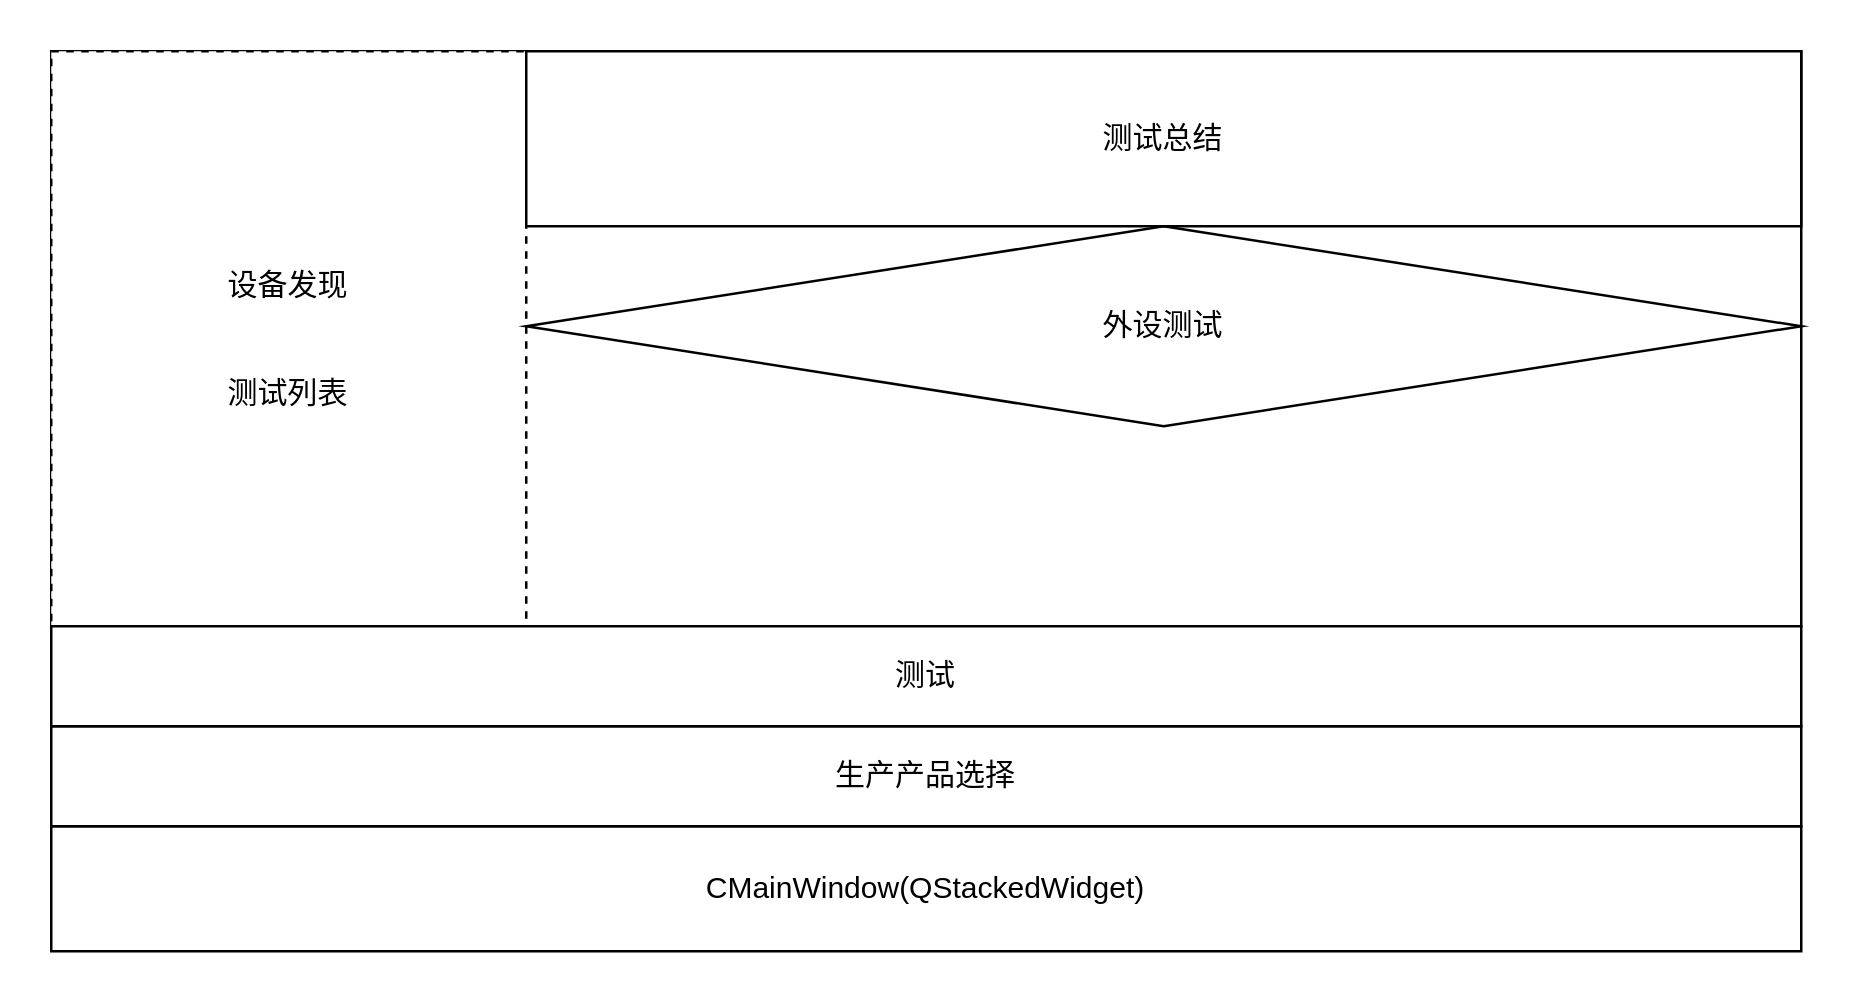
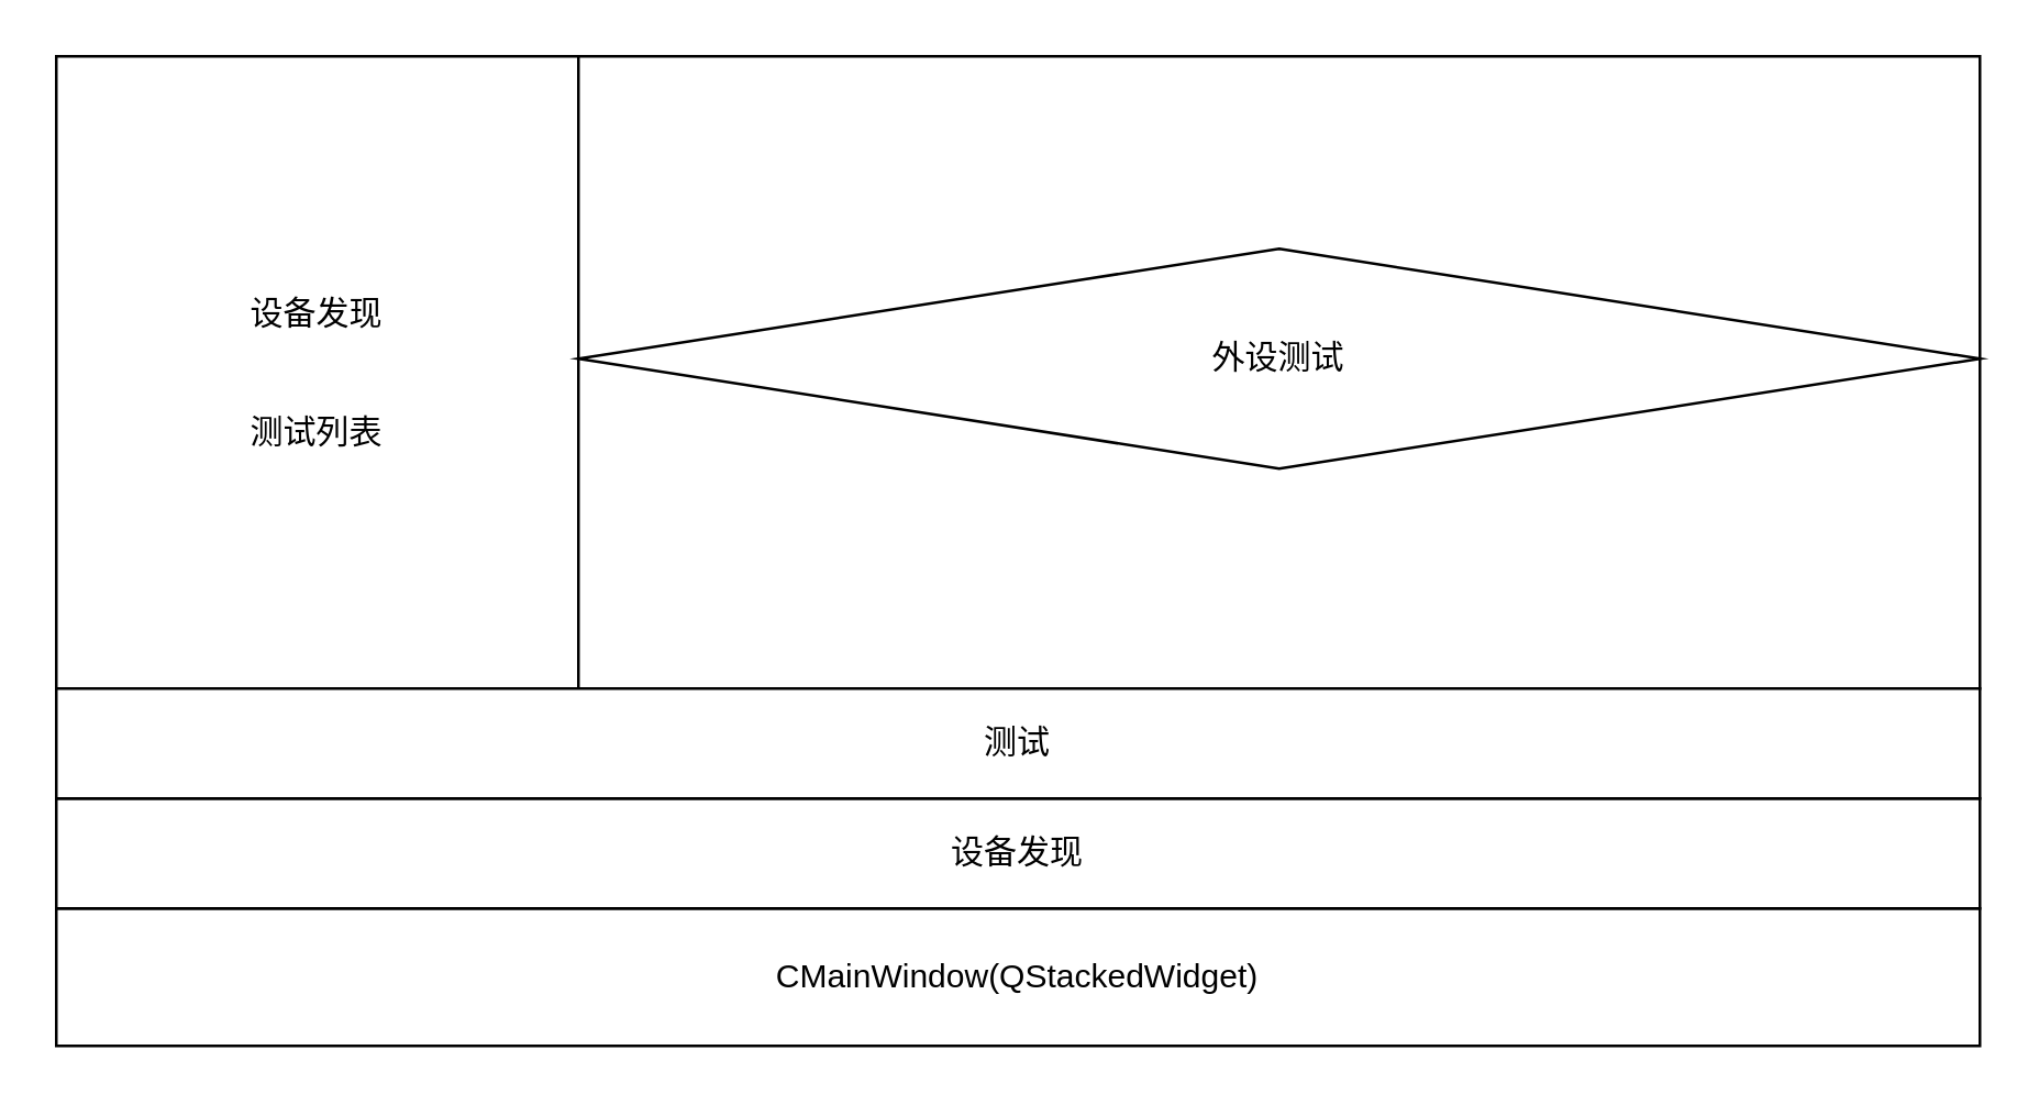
  <mxCell id="0" />
  <mxCell id="1" parent="0" />
  <mxCell id="2" value="CMainWindow(QStackedWidget)" style="rounded=0;whiteSpace=wrap;html=1;" vertex="1" parent="1"><mxGeometry x="20" y="330" width="700" height="50" as="geometry" /></mxCell>
- <mxCell id="3" value="生产产品选择" style="rounded=0;whiteSpace=wrap;html=1;" vertex="1" parent="1"><mxGeometry x="20" y="290" width="700" height="40" as="geometry" /></mxCell>
+ <mxCell id="3" value="设备发现" style="rounded=0;whiteSpace=wrap;html=1;" vertex="1" parent="1"><mxGeometry x="20" y="290" width="700" height="40" as="geometry" /></mxCell>
  <mxCell id="4" value="" style="rounded=0;whiteSpace=wrap;html=1;" vertex="1" parent="1"><mxGeometry x="20" y="20" width="700" height="230" as="geometry" /></mxCell>
- <mxCell id="5" value="设备发现&lt;br&gt;&lt;br&gt;&lt;br&gt;测试列表" style="rounded=0;whiteSpace=wrap;html=1;dashed=1;" vertex="1" parent="1"><mxGeometry x="20" y="20" width="190" height="230" as="geometry" /></mxCell>
+ <mxCell id="5" value="设备发现&lt;br&gt;&lt;br&gt;&lt;br&gt;测试列表" style="rounded=0;whiteSpace=wrap;html=1;" vertex="1" parent="1"><mxGeometry x="20" y="20" width="190" height="230" as="geometry" /></mxCell>
  <mxCell id="6" value="外设测试" style="rhombus;whiteSpace=wrap;html=1;" vertex="1" parent="1"><mxGeometry x="210" y="90" width="510" height="80" as="geometry" /></mxCell>
- <mxCell id="7" value="测试总结" style="rounded=0;whiteSpace=wrap;html=1;" vertex="1" parent="1"><mxGeometry x="210" y="20" width="510" height="70" as="geometry" /></mxCell>
  <mxCell id="8" value="测试" style="rounded=0;whiteSpace=wrap;html=1;" vertex="1" parent="1"><mxGeometry x="20" y="250" width="700" height="40" as="geometry" /></mxCell>
